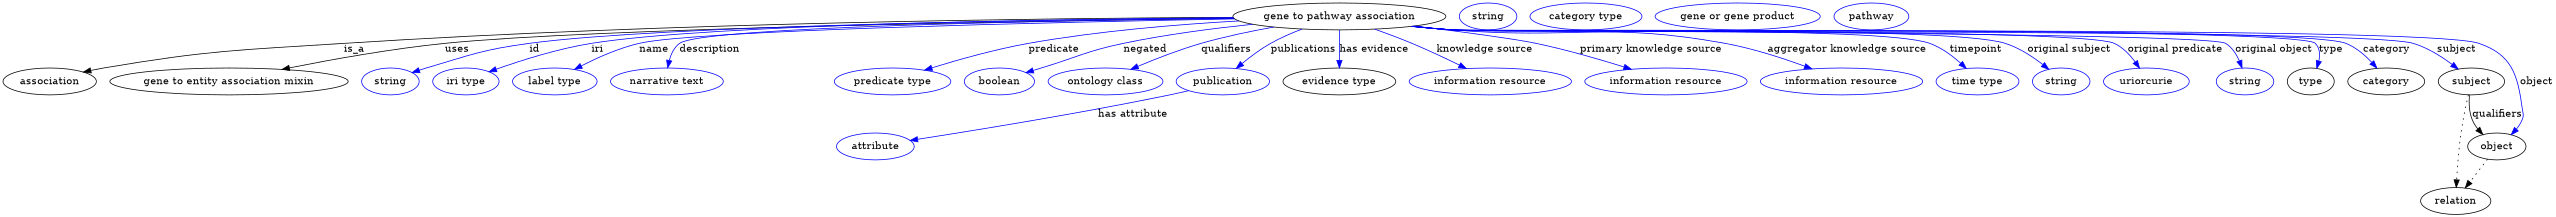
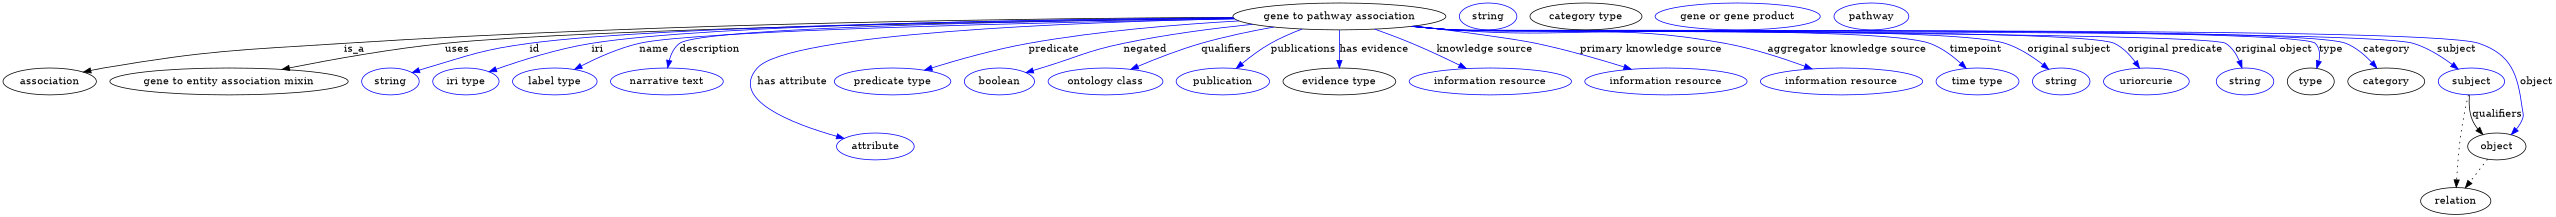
  digraph {
    node [color=blue]
    edge [color=blue style=solid]
    n1 [height=0.5 label="gene to pathway association" width=3.9538 color=""]
    association [height=0.5 width=1.7332 color=""]
    "gene to entity association mixin" [height=0.5 width=4.4232 color=""]
    n4 [height=0.5 label=string width=1.0652]
    n5 [height=0.5 label="iri type" width=1.2277]
    n6 [height=0.5 label="label type" width=1.5707]
    n7 [height=0.5 label="narrative text" width=2.0943]
    n8 [height=0.5 label=attribute width=1.4443]
    n9 [height=0.5 label="predicate type" width=2.1665]
    n10 [height=0.5 label=boolean width=1.2999]
    n11 [height=0.5 label="ontology class" width=2.1304]
    n12 [height=0.5 label=publication width=1.7332]
    n13 [color=black height=0.5 label="evidence type" width=2.0943]
    n14 [height=0.5 label="information resource" width=3.015]
    n15 [height=0.5 label="information resource" width=3.015]
    n16 [height=0.5 label="information resource" width=3.015]
    n17 [height=0.5 label="time type" width=1.5346]
    n18 [height=0.5 label=string width=1.0652]
    n19 [height=0.5 label=uriorcurie width=1.5887]
    n20 [height=0.5 label=string width=1.0652]
    type [height=0.5 width=0.86659 color=""]
    category [height=0.5 width=1.4263 color=""]
-   subject [height=0.5 width=1.2277 color=""]
+   subject [height=0.5 width=1.2277]
    object [height=0.5 width=1.0832 color=""]
    relation [height=0.5 width=1.2999 color=""]
    n26 [height=0.5 label=string width=1.0652]
-   n27 [height=0.5 label="category type" width=2.0762]
+   n27 [color=black height=0.5 label="category type" width=2.0762]
    n28 [height=0.5 label="gene or gene product" width=3.0692]
    n29 [height=0.5 label=pathway width=1.3902]
    n1 -> association [label=is_a color="" style=""]
    n1 -> "gene to entity association mixin" [label=uses color="" style=""]
    n1 -> n4 [label=id]
    n1 -> n5 [label=iri]
    n1 -> n6 [label=name]
    n1 -> n7 [label=description]
-   n12 -> n8 [label="has attribute"]
+   n1 -> n8 [label="has attribute"]
    n1 -> n9 [label=predicate]
    n1 -> n10 [label=negated]
    n1 -> n11 [label=qualifiers]
    n1 -> n12 [label=publications]
    n1 -> n13 [label="has evidence"]
    n1 -> n14 [label="knowledge source"]
    n1 -> n15 [label="primary knowledge source"]
    n1 -> n16 [label="aggregator knowledge source"]
    n1 -> n17 [label=timepoint]
    n1 -> n18 [label="original subject"]
    n1 -> n19 [label="original predicate"]
    n1 -> n20 [label="original object"]
    n1 -> type [label=type]
    n1 -> category [label=category]
    n1 -> subject [label=subject]
    n1 -> object [label=object]
    subject -> object [label=qualifiers color="" style=""]
    subject -> relation [style=dotted color=""]
    object -> relation [style=dotted color=""]
  }
